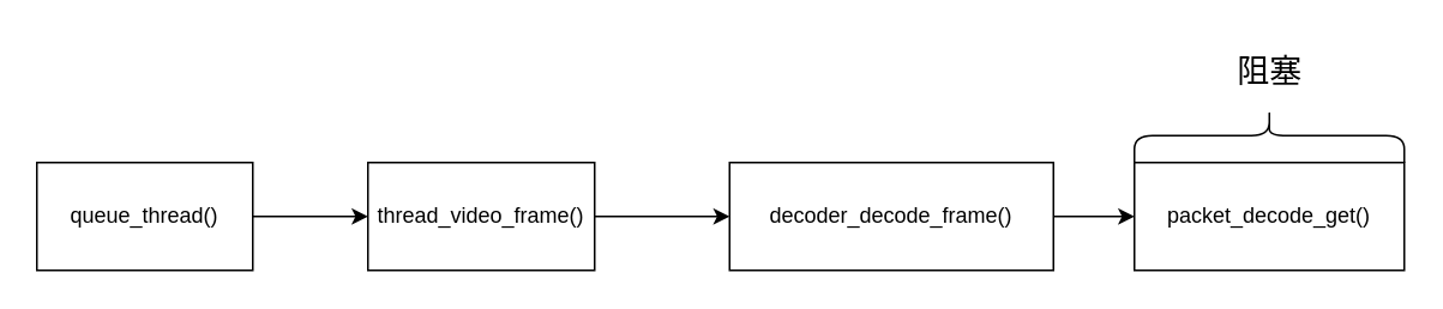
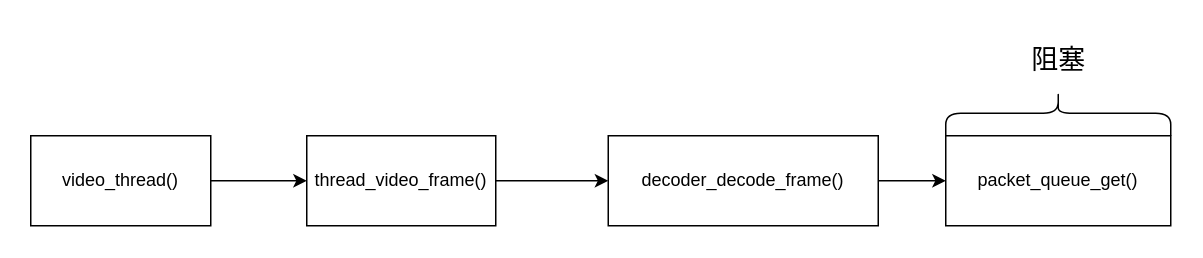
  <mxCell id="0" />
  <mxCell id="1" parent="0" />
  <mxCell id="2" value="" style="edgeStyle=orthogonalEdgeStyle;rounded=0;orthogonalLoop=1;jettySize=auto;html=1;" edge="1" parent="1" source="3" target="5"><mxGeometry relative="1" as="geometry" /></mxCell>
- <mxCell id="3" value="queue_thread()" style="rounded=0;whiteSpace=wrap;html=1;" vertex="1" parent="1"><mxGeometry x="20" y="90" width="120" height="60" as="geometry" /></mxCell>
+ <mxCell id="3" value="video_thread()" style="rounded=0;whiteSpace=wrap;html=1;" vertex="1" parent="1"><mxGeometry x="20" y="90" width="120" height="60" as="geometry" /></mxCell>
  <mxCell id="4" value="" style="edgeStyle=orthogonalEdgeStyle;rounded=0;orthogonalLoop=1;jettySize=auto;html=1;" edge="1" parent="1" source="5" target="7"><mxGeometry relative="1" as="geometry" /></mxCell>
  <mxCell id="5" value="thread_video_frame()" style="rounded=0;whiteSpace=wrap;html=1;" vertex="1" parent="1"><mxGeometry x="204" y="90" width="126" height="60" as="geometry" /></mxCell>
  <mxCell id="6" value="" style="edgeStyle=orthogonalEdgeStyle;rounded=0;orthogonalLoop=1;jettySize=auto;html=1;" edge="1" parent="1" source="7" target="8"><mxGeometry relative="1" as="geometry" /></mxCell>
  <mxCell id="7" value="decoder_decode_frame()" style="rounded=0;whiteSpace=wrap;html=1;" vertex="1" parent="1"><mxGeometry x="405" y="90" width="180" height="60" as="geometry" /></mxCell>
- <mxCell id="8" value="packet_decode_get()" style="rounded=0;whiteSpace=wrap;html=1;" vertex="1" parent="1"><mxGeometry x="630" y="90" width="150" height="60" as="geometry" /></mxCell>
+ <mxCell id="8" value="packet_queue_get()" style="rounded=0;whiteSpace=wrap;html=1;" vertex="1" parent="1"><mxGeometry x="630" y="90" width="150" height="60" as="geometry" /></mxCell>
  <mxCell id="9" value="" style="shape=curlyBracket;whiteSpace=wrap;html=1;rounded=1;flipH=1;direction=south;" vertex="1" parent="1"><mxGeometry x="630" y="60" width="150" height="30" as="geometry" /></mxCell>
  <mxCell id="10" value="阻塞" style="text;strokeColor=none;fillColor=none;html=1;fontSize=18;fontStyle=0;verticalAlign=middle;align=center;" vertex="1" parent="1"><mxGeometry x="655" y="20" width="100" height="40" as="geometry" /></mxCell>
